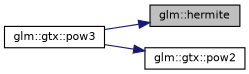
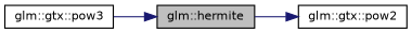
  digraph {
    rankdir=LR
    node [color=black fillcolor=white fontname=Helvetica fontsize=10 shape=record style=filled]
    edge [color=midnightblue fontname=Helvetica fontsize=10 labelfontname=Helvetica labelfontsize=10 style=solid]
    n1 [fillcolor=grey75 fontcolor=black height=0.2 label="glm::hermite" width=0.4]
    n2 [height=0.2 label="glm::gtx::pow2" width=0.4]
    n3 [height=0.2 label="glm::gtx::pow3" width=0.4]
-   n3 -> n2
+   n1 -> n2
    n3 -> n1
  }
